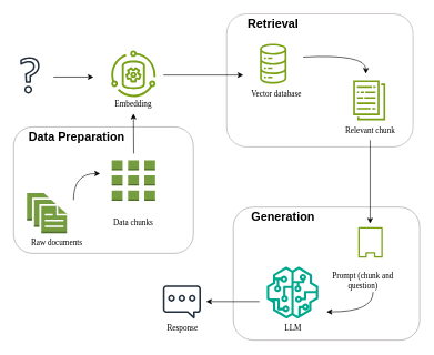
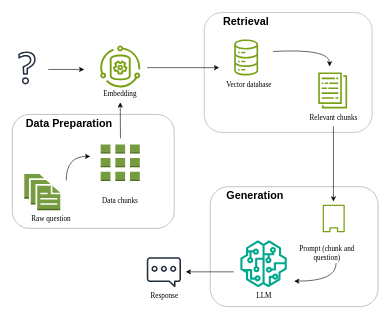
  <mxCell id="0" />
  <mxCell id="1" parent="0" />
  <mxCell id="2" value="" style="rounded=1;whiteSpace=wrap;html=1;strokeColor=#a19797;" parent="1" vertex="1"><mxGeometry x="20" y="190" width="270" height="190" as="geometry" /></mxCell>
  <mxCell id="3" value="" style="rounded=1;whiteSpace=wrap;html=1;strokeColor=#a19797;" parent="1" vertex="1"><mxGeometry x="350" y="310.5" width="280" height="200" as="geometry" /></mxCell>
  <mxCell id="4" value="" style="rounded=1;whiteSpace=wrap;html=1;strokeColor=#aea3a3;" parent="1" vertex="1"><mxGeometry x="340" y="20" width="280" height="200" as="geometry" /></mxCell>
  <mxCell id="5" value="&lt;h2&gt;Data Preparation&lt;/h2&gt;" style="text;html=1;align=center;verticalAlign=middle;whiteSpace=wrap;rounded=0;" parent="1" vertex="1"><mxGeometry x="20" y="190" width="190" height="30" as="geometry" /></mxCell>
  <mxCell id="6" value="&lt;h2&gt;Generation&lt;/h2&gt;" style="text;html=1;align=center;verticalAlign=middle;whiteSpace=wrap;rounded=0;" parent="1" vertex="1"><mxGeometry x="360" y="310.5" width="130" height="30" as="geometry" /></mxCell>
  <mxCell id="7" value="&lt;h2&gt;Retrieval&lt;/h2&gt;" style="text;html=1;align=center;verticalAlign=middle;whiteSpace=wrap;rounded=0;" parent="1" vertex="1"><mxGeometry x="350" y="20" width="120" height="30" as="geometry" /></mxCell>
  <mxCell id="8" value="" style="sketch=0;outlineConnect=0;fontColor=#232F3E;gradientColor=none;fillColor=#7AA116;strokeColor=none;dashed=0;verticalLabelPosition=bottom;verticalAlign=top;align=center;html=1;fontSize=12;fontStyle=0;aspect=fixed;pointerEvents=1;shape=mxgraph.aws4.iot_analytics_data_store;" parent="1" vertex="1"><mxGeometry x="389.23" y="65" width="41.54" height="60" as="geometry" /></mxCell>
- <mxCell id="9" value="&lt;font face=&quot;Georgia&quot;&gt;Raw documents&lt;/font&gt;" style="text;html=1;align=center;verticalAlign=middle;whiteSpace=wrap;rounded=0;" parent="1" vertex="1"><mxGeometry x="40" y="350" width="90" height="30" as="geometry" /></mxCell>
+ <mxCell id="9" value="&lt;font face=&quot;Georgia&quot;&gt;Raw question&lt;/font&gt;" style="text;html=1;align=center;verticalAlign=middle;whiteSpace=wrap;rounded=0;" parent="1" vertex="1"><mxGeometry x="40" y="350" width="90" height="30" as="geometry" /></mxCell>
  <mxCell id="10" value="" style="outlineConnect=0;dashed=0;verticalLabelPosition=bottom;verticalAlign=top;align=center;html=1;shape=mxgraph.aws3.documents;fillColor=#759C3E;gradientColor=none;" parent="1" vertex="1"><mxGeometry x="40" y="289.5" width="60" height="60.5" as="geometry" /></mxCell>
  <mxCell id="11" value="&lt;font face=&quot;Georgia&quot;&gt;Data chunks&lt;/font&gt;" style="text;html=1;align=center;verticalAlign=middle;whiteSpace=wrap;rounded=0;" parent="1" vertex="1"><mxGeometry x="159.99" y="319.75" width="80" height="30" as="geometry" /></mxCell>
  <mxCell id="12" value="" style="sketch=0;outlineConnect=0;fontColor=#232F3E;gradientColor=none;fillColor=#7AA116;strokeColor=none;dashed=0;verticalLabelPosition=bottom;verticalAlign=top;align=center;html=1;fontSize=12;fontStyle=0;aspect=fixed;pointerEvents=1;shape=mxgraph.aws4.data_set;" parent="1" vertex="1"><mxGeometry x="530" y="120" width="48.46" height="60" as="geometry" /></mxCell>
  <mxCell id="13" value="" style="sketch=0;outlineConnect=0;fontColor=#232F3E;gradientColor=none;fillColor=#7AA116;strokeColor=none;dashed=0;verticalLabelPosition=bottom;verticalAlign=top;align=center;html=1;fontSize=12;fontStyle=0;aspect=fixed;pointerEvents=1;shape=mxgraph.aws4.elastic_block_store_amazon_data_lifecycle_manager;" parent="1" vertex="1"><mxGeometry x="165.88" y="75" width="68.21" height="70" as="geometry" /></mxCell>
  <mxCell id="14" value="&lt;font face=&quot;Georgia&quot;&gt;Embedding&lt;/font&gt;" style="text;html=1;align=center;verticalAlign=middle;whiteSpace=wrap;rounded=0;" parent="1" vertex="1"><mxGeometry x="169.99" y="140" width="60" height="30" as="geometry" /></mxCell>
  <mxCell id="15" value="" style="sketch=0;outlineConnect=0;fontColor=#232F3E;gradientColor=none;fillColor=#01A88D;strokeColor=none;dashed=0;verticalLabelPosition=bottom;verticalAlign=top;align=center;html=1;fontSize=12;fontStyle=0;aspect=fixed;pointerEvents=1;shape=mxgraph.aws4.sagemaker_model;" parent="1" vertex="1"><mxGeometry x="400" y="400" width="78" height="78" as="geometry" /></mxCell>
  <mxCell id="16" value="" style="outlineConnect=0;dashed=0;verticalLabelPosition=bottom;verticalAlign=top;align=center;html=1;shape=mxgraph.aws3.instances_2;fillColor=#759C3E;gradientColor=none;" parent="1" vertex="1"><mxGeometry x="167.37" y="240" width="65.25" height="61" as="geometry" /></mxCell>
  <mxCell id="17" value="&lt;font face=&quot;Georgia&quot;&gt;Vector database&lt;/font&gt;" style="text;html=1;align=center;verticalAlign=middle;whiteSpace=wrap;rounded=0;" parent="1" vertex="1"><mxGeometry x="365" y="125" width="100" height="30" as="geometry" /></mxCell>
- <mxCell id="18" value="&lt;font face=&quot;Georgia&quot;&gt;Relevant chunk&lt;/font&gt;" style="text;html=1;align=center;verticalAlign=middle;whiteSpace=wrap;rounded=0;" parent="1" vertex="1"><mxGeometry x="510" y="180" width="92" height="30" as="geometry" /></mxCell>
+ <mxCell id="18" value="&lt;font face=&quot;Georgia&quot;&gt;Relevant chunks&lt;/font&gt;" style="text;html=1;align=center;verticalAlign=middle;whiteSpace=wrap;rounded=0;" parent="1" vertex="1"><mxGeometry x="510" y="180" width="92" height="30" as="geometry" /></mxCell>
  <mxCell id="19" value="" style="sketch=0;outlineConnect=0;fontColor=#232F3E;gradientColor=none;fillColor=#7AA116;strokeColor=none;dashed=0;verticalLabelPosition=bottom;verticalAlign=top;align=center;html=1;fontSize=12;fontStyle=0;aspect=fixed;pointerEvents=1;shape=mxgraph.aws4.non_cached_volume;" parent="1" vertex="1"><mxGeometry x="537.61" y="340.5" width="36.77" height="46.26" as="geometry" /></mxCell>
  <mxCell id="20" value="&lt;font face=&quot;Georgia&quot;&gt;Prompt (chunk and question)&lt;/font&gt;" style="text;html=1;align=center;verticalAlign=middle;whiteSpace=wrap;rounded=0;" parent="1" vertex="1"><mxGeometry x="495" y="405.5" width="100" height="30" as="geometry" /></mxCell>
  <mxCell id="21" value="&lt;font face=&quot;Georgia&quot;&gt;LLM&lt;/font&gt;" style="text;html=1;align=center;verticalAlign=middle;whiteSpace=wrap;rounded=0;" parent="1" vertex="1"><mxGeometry x="410" y="478" width="60" height="30" as="geometry" /></mxCell>
  <mxCell id="22" value="" style="sketch=0;outlineConnect=0;fontColor=#232F3E;gradientColor=none;fillColor=#232F3D;strokeColor=none;dashed=0;verticalLabelPosition=bottom;verticalAlign=top;align=center;html=1;fontSize=12;fontStyle=0;aspect=fixed;pointerEvents=1;shape=mxgraph.aws4.question;" parent="1" vertex="1"><mxGeometry x="30" y="85" width="28.91" height="55" as="geometry" /></mxCell>
  <mxCell id="23" value="" style="sketch=0;outlineConnect=0;fontColor=#232F3E;gradientColor=none;fillColor=#232F3D;strokeColor=none;dashed=0;verticalLabelPosition=bottom;verticalAlign=top;align=center;html=1;fontSize=12;fontStyle=0;aspect=fixed;pointerEvents=1;shape=mxgraph.aws4.chat;" parent="1" vertex="1"><mxGeometry x="244.11" y="428" width="57.35" height="50" as="geometry" /></mxCell>
  <mxCell id="24" value="&lt;font face=&quot;Georgia&quot;&gt;Response&lt;/font&gt;" style="text;html=1;align=center;verticalAlign=middle;whiteSpace=wrap;rounded=0;" parent="1" vertex="1"><mxGeometry x="244.11" y="478" width="60" height="30" as="geometry" /></mxCell>
  <mxCell id="25" value="" style="curved=1;endArrow=classic;html=1;rounded=0;" parent="1" edge="1"><mxGeometry width="50" height="50" relative="1" as="geometry"><mxPoint x="110" y="300" as="sourcePoint" /><mxPoint x="150" y="260" as="targetPoint" /><Array as="points"><mxPoint x="110" y="260" /></Array></mxGeometry></mxCell>
  <mxCell id="26" value="" style="endArrow=classic;html=1;rounded=0;" parent="1" edge="1"><mxGeometry width="50" height="50" relative="1" as="geometry"><mxPoint x="200.39" y="230" as="sourcePoint" /><mxPoint x="200" y="170" as="targetPoint" /></mxGeometry></mxCell>
  <mxCell id="27" value="" style="endArrow=classic;html=1;rounded=0;" parent="1" edge="1"><mxGeometry width="50" height="50" relative="1" as="geometry"><mxPoint x="80" y="115" as="sourcePoint" /><mxPoint x="140" y="115" as="targetPoint" /></mxGeometry></mxCell>
  <mxCell id="28" value="" style="endArrow=classic;html=1;rounded=0;" parent="1" edge="1"><mxGeometry width="50" height="50" relative="1" as="geometry"><mxPoint x="244.99" y="112" as="sourcePoint" /><mxPoint x="365" y="112" as="targetPoint" /></mxGeometry></mxCell>
  <mxCell id="29" value="" style="curved=1;endArrow=classic;html=1;rounded=0;" parent="1" edge="1"><mxGeometry width="50" height="50" relative="1" as="geometry"><mxPoint x="455" y="85" as="sourcePoint" /><mxPoint x="549.11" y="110" as="targetPoint" /><Array as="points"><mxPoint x="549.11" y="80" /></Array></mxGeometry></mxCell>
  <mxCell id="30" value="" style="endArrow=classic;html=1;rounded=0;" parent="1" edge="1"><mxGeometry width="50" height="50" relative="1" as="geometry"><mxPoint x="555.5" y="210" as="sourcePoint" /><mxPoint x="555.5" y="335.25" as="targetPoint" /></mxGeometry></mxCell>
  <mxCell id="31" value="" style="curved=1;endArrow=classic;html=1;rounded=0;" parent="1" edge="1"><mxGeometry width="50" height="50" relative="1" as="geometry"><mxPoint x="560" y="438" as="sourcePoint" /><mxPoint x="490" y="468" as="targetPoint" /><Array as="points"><mxPoint x="560" y="468" /></Array></mxGeometry></mxCell>
  <mxCell id="32" value="" style="endArrow=classic;html=1;rounded=0;" parent="1" edge="1"><mxGeometry width="50" height="50" relative="1" as="geometry"><mxPoint x="389.23" y="452.5" as="sourcePoint" /><mxPoint x="309.23" y="452.5" as="targetPoint" /></mxGeometry></mxCell>
